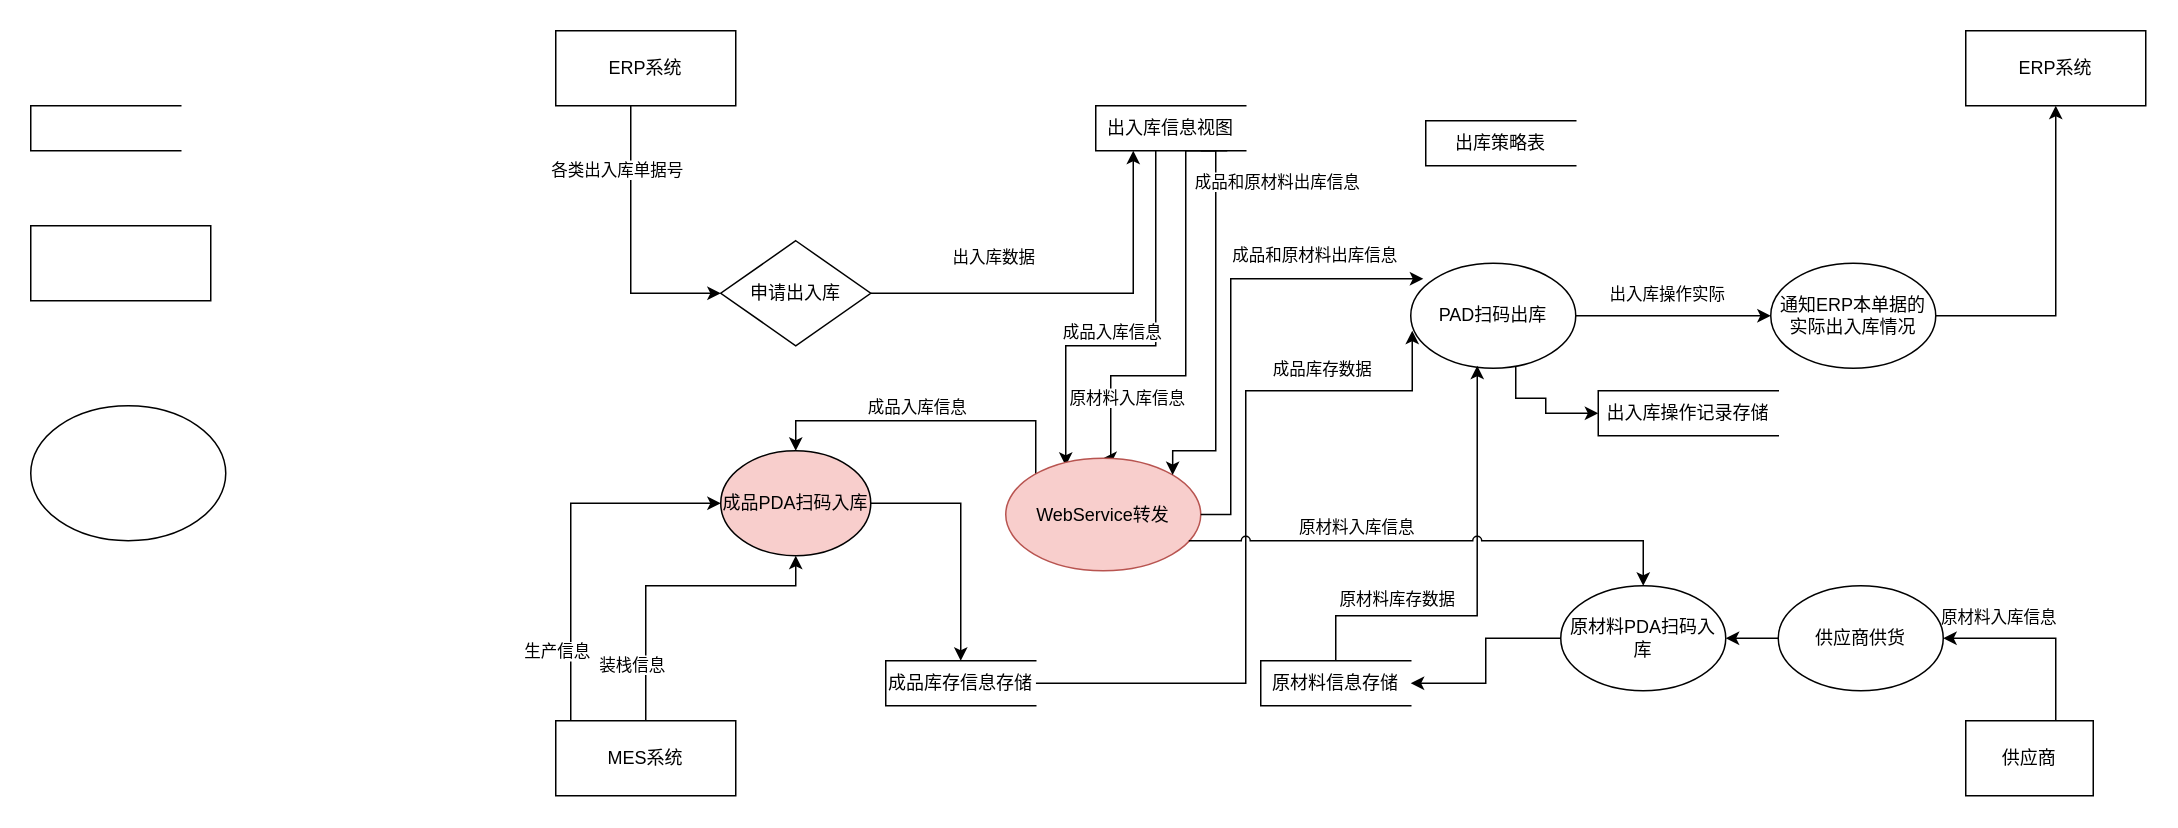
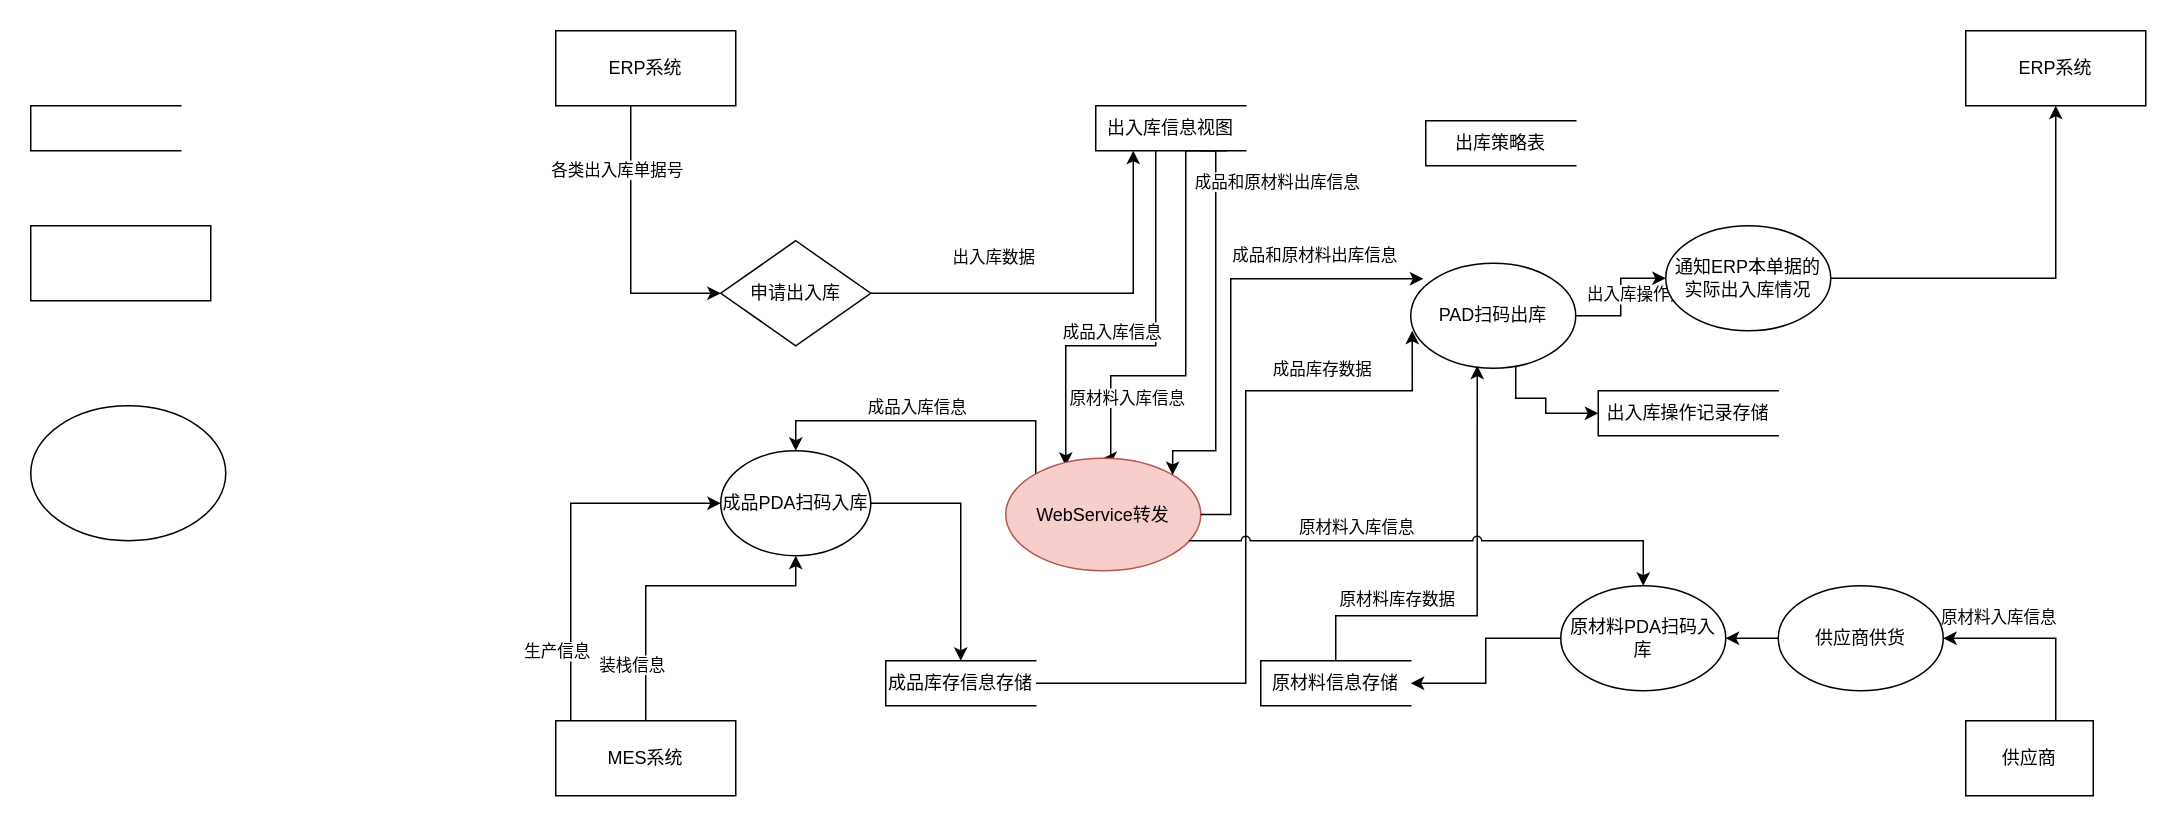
  <mxCell id="0" />
  <mxCell id="1" parent="0" />
  <mxCell id="2" value="" style="html=1;dashed=0;whiteSpace=wrap;shape=partialRectangle;right=0;" vertex="1" parent="1"><mxGeometry x="20" y="70" width="100" height="30" as="geometry" /></mxCell>
  <mxCell id="3" value="" style="ellipse;whiteSpace=wrap;html=1;" vertex="1" parent="1"><mxGeometry x="20" y="270" width="130" height="90" as="geometry" /></mxCell>
  <mxCell id="4" value="" style="rounded=0;whiteSpace=wrap;html=1;" vertex="1" parent="1"><mxGeometry x="20" y="150" width="120" height="50" as="geometry" /></mxCell>
  <mxCell id="5" style="edgeStyle=orthogonalEdgeStyle;rounded=0;orthogonalLoop=1;jettySize=auto;html=1;entryX=0;entryY=0.5;entryDx=0;entryDy=0;" edge="1" parent="1" source="7" target="10"><mxGeometry relative="1" as="geometry"><Array as="points"><mxPoint x="420" y="195" /></Array></mxGeometry></mxCell>
  <mxCell id="6" value="各类出入库单据号" style="edgeLabel;html=1;align=center;verticalAlign=middle;resizable=0;points=[];" vertex="1" connectable="0" parent="5"><mxGeometry x="0.017" relative="1" as="geometry"><mxPoint x="-10" y="-52" as="offset" /></mxGeometry></mxCell>
  <mxCell id="7" value="ERP系统" style="rounded=0;whiteSpace=wrap;html=1;" vertex="1" parent="1"><mxGeometry x="370" y="20" width="120" height="50" as="geometry" /></mxCell>
  <mxCell id="8" style="edgeStyle=orthogonalEdgeStyle;rounded=0;orthogonalLoop=1;jettySize=auto;html=1;entryX=0.25;entryY=1;entryDx=0;entryDy=0;" edge="1" parent="1" source="10" target="13"><mxGeometry relative="1" as="geometry"><Array as="points"><mxPoint x="755" y="195" /></Array></mxGeometry></mxCell>
  <mxCell id="9" value="出入库数据" style="edgeLabel;html=1;align=center;verticalAlign=middle;resizable=0;points=[];" vertex="1" connectable="0" parent="8"><mxGeometry x="-0.398" y="2" relative="1" as="geometry"><mxPoint y="-23" as="offset" /></mxGeometry></mxCell>
  <mxCell id="10" value="申请出入库" style="rhombus;whiteSpace=wrap;html=1;" vertex="1" parent="1"><mxGeometry x="480" y="160" width="100" height="70" as="geometry" /></mxCell>
  <mxCell id="11" style="edgeStyle=orthogonalEdgeStyle;rounded=0;orthogonalLoop=1;jettySize=auto;html=1;" edge="1" parent="1" source="13"><mxGeometry relative="1" as="geometry"><mxPoint x="710" y="310" as="targetPoint" /><Array as="points"><mxPoint x="770" y="230" /><mxPoint x="710" y="230" /></Array></mxGeometry></mxCell>
  <mxCell id="12" value="成品入库信息" style="edgeLabel;html=1;align=center;verticalAlign=middle;resizable=0;points=[];" vertex="1" connectable="0" parent="11"><mxGeometry x="0.348" y="4" relative="1" as="geometry"><mxPoint x="22" y="-14" as="offset" /></mxGeometry></mxCell>
  <mxCell id="13" value="出入库信息视图" style="html=1;dashed=0;whiteSpace=wrap;shape=partialRectangle;right=0;" vertex="1" parent="1"><mxGeometry x="730" y="70" width="100" height="30" as="geometry" /></mxCell>
  <mxCell id="14" style="edgeStyle=orthogonalEdgeStyle;rounded=0;orthogonalLoop=1;jettySize=auto;html=1;entryX=0;entryY=0.5;entryDx=0;entryDy=0;" edge="1" parent="1" source="18" target="20"><mxGeometry relative="1" as="geometry"><Array as="points"><mxPoint x="380" y="335" /></Array></mxGeometry></mxCell>
  <mxCell id="15" value="生产信息" style="edgeLabel;html=1;align=center;verticalAlign=middle;resizable=0;points=[];" vertex="1" connectable="0" parent="14"><mxGeometry x="-0.067" relative="1" as="geometry"><mxPoint x="-10" y="67" as="offset" /></mxGeometry></mxCell>
  <mxCell id="16" style="edgeStyle=orthogonalEdgeStyle;rounded=0;orthogonalLoop=1;jettySize=auto;html=1;" edge="1" parent="1" source="18" target="20"><mxGeometry relative="1" as="geometry"><Array as="points"><mxPoint x="430" y="390" /><mxPoint x="530" y="390" /></Array></mxGeometry></mxCell>
  <mxCell id="17" value="装栈信息" style="edgeLabel;html=1;align=center;verticalAlign=middle;resizable=0;points=[];" vertex="1" connectable="0" parent="16"><mxGeometry x="-0.737" y="-2" relative="1" as="geometry"><mxPoint x="-12" y="-10" as="offset" /></mxGeometry></mxCell>
  <mxCell id="18" value="MES系统" style="rounded=0;whiteSpace=wrap;html=1;" vertex="1" parent="1"><mxGeometry x="370" y="480" width="120" height="50" as="geometry" /></mxCell>
  <mxCell id="19" style="edgeStyle=orthogonalEdgeStyle;rounded=0;orthogonalLoop=1;jettySize=auto;html=1;entryX=0.5;entryY=0;entryDx=0;entryDy=0;" edge="1" parent="1" source="20" target="30"><mxGeometry relative="1" as="geometry" /></mxCell>
- <mxCell id="20" value="成品PDA扫码入库" style="ellipse;whiteSpace=wrap;html=1;fillColor=#f8cecc;" vertex="1" parent="1"><mxGeometry x="480" y="300" width="100" height="70" as="geometry" /></mxCell>
+ <mxCell id="20" value="成品PDA扫码入库" style="ellipse;whiteSpace=wrap;html=1;" vertex="1" parent="1"><mxGeometry x="480" y="300" width="100" height="70" as="geometry" /></mxCell>
  <mxCell id="21" style="edgeStyle=orthogonalEdgeStyle;rounded=0;orthogonalLoop=1;jettySize=auto;html=1;" edge="1" parent="1" source="24" target="33"><mxGeometry relative="1" as="geometry" /></mxCell>
  <mxCell id="22" value="出入库操作实际" style="edgeLabel;html=1;align=center;verticalAlign=middle;resizable=0;points=[];" vertex="1" connectable="0" parent="21"><mxGeometry x="-0.333" y="3" relative="1" as="geometry"><mxPoint x="17" y="-12" as="offset" /></mxGeometry></mxCell>
  <mxCell id="23" style="edgeStyle=orthogonalEdgeStyle;rounded=0;orthogonalLoop=1;jettySize=auto;html=1;entryX=0;entryY=0.5;entryDx=0;entryDy=0;" edge="1" parent="1" source="24" target="31"><mxGeometry relative="1" as="geometry"><Array as="points"><mxPoint x="1010" y="265" /><mxPoint x="1030" y="265" /><mxPoint x="1030" y="275" /></Array></mxGeometry></mxCell>
  <mxCell id="24" value="PAD扫码出库" style="ellipse;whiteSpace=wrap;html=1;" vertex="1" parent="1"><mxGeometry x="940" y="175" width="110" height="70" as="geometry" /></mxCell>
  <mxCell id="25" style="edgeStyle=orthogonalEdgeStyle;rounded=0;orthogonalLoop=1;jettySize=auto;html=1;entryX=0.403;entryY=0.976;entryDx=0;entryDy=0;entryPerimeter=0;" edge="1" parent="1" source="27" target="24"><mxGeometry relative="1" as="geometry"><Array as="points"><mxPoint x="890" y="410" /><mxPoint x="984" y="410" /></Array></mxGeometry></mxCell>
  <mxCell id="26" value="原材料库存数据" style="edgeLabel;html=1;align=center;verticalAlign=middle;resizable=0;points=[];" vertex="1" connectable="0" parent="25"><mxGeometry x="0.13" y="-3" relative="1" as="geometry"><mxPoint x="-57" y="28" as="offset" /></mxGeometry></mxCell>
  <mxCell id="27" value="原材料信息存储" style="html=1;dashed=0;whiteSpace=wrap;shape=partialRectangle;right=0;" vertex="1" parent="1"><mxGeometry x="840" y="440" width="100" height="30" as="geometry" /></mxCell>
  <mxCell id="28" style="edgeStyle=orthogonalEdgeStyle;rounded=0;orthogonalLoop=1;jettySize=auto;html=1;entryX=0.009;entryY=0.643;entryDx=0;entryDy=0;entryPerimeter=0;jumpStyle=arc;" edge="1" parent="1" source="30" target="24"><mxGeometry relative="1" as="geometry"><mxPoint x="940" y="220" as="targetPoint" /><Array as="points"><mxPoint x="830" y="455" /><mxPoint x="830" y="260" /><mxPoint x="941" y="260" /></Array></mxGeometry></mxCell>
  <mxCell id="29" value="成品库存数据" style="edgeLabel;html=1;align=center;verticalAlign=middle;resizable=0;points=[];" vertex="1" connectable="0" parent="28"><mxGeometry x="-0.722" y="2" relative="1" as="geometry"><mxPoint x="122" y="-208" as="offset" /></mxGeometry></mxCell>
  <mxCell id="30" value="成品库存信息存储" style="html=1;dashed=0;whiteSpace=wrap;shape=partialRectangle;right=0;" vertex="1" parent="1"><mxGeometry x="590" y="440" width="100" height="30" as="geometry" /></mxCell>
  <mxCell id="31" value="出入库操作记录存储" style="html=1;dashed=0;whiteSpace=wrap;shape=partialRectangle;right=0;" vertex="1" parent="1"><mxGeometry x="1065" y="260" width="120" height="30" as="geometry" /></mxCell>
  <mxCell id="32" style="edgeStyle=orthogonalEdgeStyle;rounded=0;orthogonalLoop=1;jettySize=auto;html=1;entryX=0.5;entryY=1;entryDx=0;entryDy=0;" edge="1" parent="1" source="33" target="34"><mxGeometry relative="1" as="geometry" /></mxCell>
- <mxCell id="33" value="通知ERP本单据的实际出入库情况" style="ellipse;whiteSpace=wrap;html=1;" vertex="1" parent="1"><mxGeometry x="1180" y="175" width="110" height="70" as="geometry" /></mxCell>
+ <mxCell id="33" value="通知ERP本单据的实际出入库情况" style="ellipse;whiteSpace=wrap;html=1;" vertex="1" parent="1"><mxGeometry x="1110" y="150" width="110" height="70" as="geometry" /></mxCell>
  <mxCell id="34" value="ERP系统" style="rounded=0;whiteSpace=wrap;html=1;" vertex="1" parent="1"><mxGeometry x="1310" y="20" width="120" height="50" as="geometry" /></mxCell>
  <mxCell id="35" style="edgeStyle=orthogonalEdgeStyle;rounded=0;orthogonalLoop=1;jettySize=auto;html=1;entryX=1;entryY=0.5;entryDx=0;entryDy=0;" edge="1" parent="1" source="37" target="39"><mxGeometry relative="1" as="geometry"><Array as="points"><mxPoint x="1370" y="425" /></Array></mxGeometry></mxCell>
  <mxCell id="36" value="原材料入库信息" style="edgeLabel;html=1;align=center;verticalAlign=middle;resizable=0;points=[];" vertex="1" connectable="0" parent="35"><mxGeometry x="0.45" y="-1" relative="1" as="geometry"><mxPoint y="-14" as="offset" /></mxGeometry></mxCell>
  <mxCell id="37" value="供应商" style="rounded=0;whiteSpace=wrap;html=1;" vertex="1" parent="1"><mxGeometry x="1310" y="480" width="85" height="50" as="geometry" /></mxCell>
  <mxCell id="38" style="edgeStyle=orthogonalEdgeStyle;rounded=0;orthogonalLoop=1;jettySize=auto;html=1;" edge="1" parent="1" source="39" target="41"><mxGeometry relative="1" as="geometry" /></mxCell>
  <mxCell id="39" value="供应商供货" style="ellipse;whiteSpace=wrap;html=1;" vertex="1" parent="1"><mxGeometry x="1185" y="390" width="110" height="70" as="geometry" /></mxCell>
  <mxCell id="40" style="edgeStyle=orthogonalEdgeStyle;rounded=0;orthogonalLoop=1;jettySize=auto;html=1;entryX=1;entryY=0.5;entryDx=0;entryDy=0;" edge="1" parent="1" source="41" target="27"><mxGeometry relative="1" as="geometry" /></mxCell>
  <mxCell id="41" value="原材料PDA扫码入库" style="ellipse;whiteSpace=wrap;html=1;" vertex="1" parent="1"><mxGeometry x="1040" y="390" width="110" height="70" as="geometry" /></mxCell>
  <mxCell id="42" value="" style="endArrow=classic;html=1;rounded=0;exitX=0.877;exitY=1;exitDx=0;exitDy=0;exitPerimeter=0;edgeStyle=orthogonalEdgeStyle;jumpStyle=arc;entryX=0.5;entryY=0;entryDx=0;entryDy=0;" edge="1" parent="1" source="13" target="45"><mxGeometry width="50" height="50" relative="1" as="geometry"><mxPoint x="910" y="160" as="sourcePoint" /><mxPoint x="1030" y="300" as="targetPoint" /><Array as="points"><mxPoint x="790" y="100" /><mxPoint x="790" y="250" /><mxPoint x="740" y="250" /><mxPoint x="740" y="305" /></Array></mxGeometry></mxCell>
  <mxCell id="43" value="原材料入库信息" style="edgeLabel;html=1;align=center;verticalAlign=middle;resizable=0;points=[];" vertex="1" connectable="0" parent="42"><mxGeometry x="0.167" y="-1" relative="1" as="geometry"><mxPoint x="-39" y="24" as="offset" /></mxGeometry></mxCell>
  <mxCell id="44" style="edgeStyle=orthogonalEdgeStyle;rounded=0;orthogonalLoop=1;jettySize=auto;html=1;entryX=0.5;entryY=0;entryDx=0;entryDy=0;" edge="1" parent="1" source="45" target="20"><mxGeometry relative="1" as="geometry"><Array as="points"><mxPoint x="690" y="280" /><mxPoint x="530" y="280" /></Array></mxGeometry></mxCell>
  <mxCell id="45" value="WebService转发" style="ellipse;whiteSpace=wrap;html=1;fillColor=#f8cecc;strokeColor=#b85450;" vertex="1" parent="1"><mxGeometry x="670" y="305" width="130" height="75" as="geometry" /></mxCell>
  <mxCell id="46" style="edgeStyle=orthogonalEdgeStyle;rounded=0;orthogonalLoop=1;jettySize=auto;html=1;entryX=0.5;entryY=0;entryDx=0;entryDy=0;jumpStyle=arc;" edge="1" parent="1" target="41"><mxGeometry relative="1" as="geometry"><mxPoint x="792" y="360" as="sourcePoint" /><Array as="points"><mxPoint x="792" y="360" /><mxPoint x="1095" y="360" /></Array></mxGeometry></mxCell>
  <mxCell id="47" value="成品入库信息" style="edgeLabel;html=1;align=center;verticalAlign=middle;resizable=0;points=[];" vertex="1" connectable="0" parent="1"><mxGeometry x="610" y="270" as="geometry" /></mxCell>
  <mxCell id="48" value="原材料入库信息" style="edgeLabel;html=1;align=center;verticalAlign=middle;resizable=0;points=[];" vertex="1" connectable="0" parent="1"><mxGeometry x="780" y="300" as="geometry"><mxPoint x="123" y="50" as="offset" /></mxGeometry></mxCell>
  <mxCell id="49" value="" style="endArrow=classic;html=1;rounded=0;entryX=1;entryY=0;entryDx=0;entryDy=0;edgeStyle=orthogonalEdgeStyle;" edge="1" parent="1" target="45"><mxGeometry width="50" height="50" relative="1" as="geometry"><mxPoint x="800" y="100" as="sourcePoint" /><mxPoint x="880" y="110" as="targetPoint" /><Array as="points"><mxPoint x="810" y="100" /><mxPoint x="810" y="300" /><mxPoint x="781" y="300" /></Array></mxGeometry></mxCell>
  <mxCell id="50" value="成品和原材料出库信息" style="edgeLabel;html=1;align=center;verticalAlign=middle;resizable=0;points=[];" vertex="1" connectable="0" parent="49"><mxGeometry x="-0.32" y="2" relative="1" as="geometry"><mxPoint x="38" y="-57" as="offset" /></mxGeometry></mxCell>
  <mxCell id="51" style="edgeStyle=orthogonalEdgeStyle;rounded=0;orthogonalLoop=1;jettySize=auto;html=1;entryX=0.076;entryY=0.148;entryDx=0;entryDy=0;entryPerimeter=0;" edge="1" parent="1" source="45" target="24"><mxGeometry relative="1" as="geometry"><Array as="points"><mxPoint x="820" y="343" /><mxPoint x="820" y="185" /></Array></mxGeometry></mxCell>
  <mxCell id="52" value="成品和原材料出库信息" style="edgeLabel;html=1;align=center;verticalAlign=middle;resizable=0;points=[];" vertex="1" connectable="0" parent="1"><mxGeometry x="860" y="140" as="geometry"><mxPoint x="15" y="29" as="offset" /></mxGeometry></mxCell>
  <mxCell id="53" value="出库策略表" style="html=1;dashed=0;whiteSpace=wrap;shape=partialRectangle;right=0;" vertex="1" parent="1"><mxGeometry x="950" y="80" width="100" height="30" as="geometry" /></mxCell>
